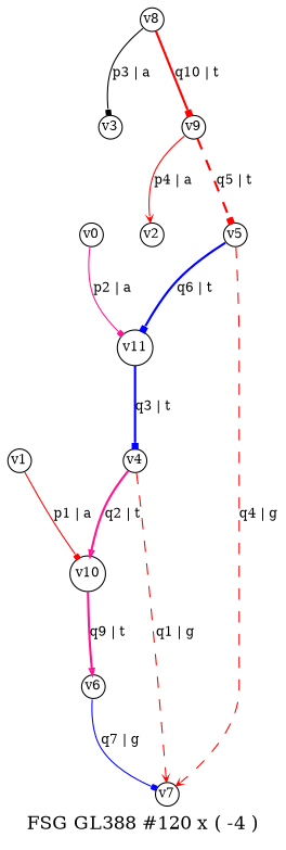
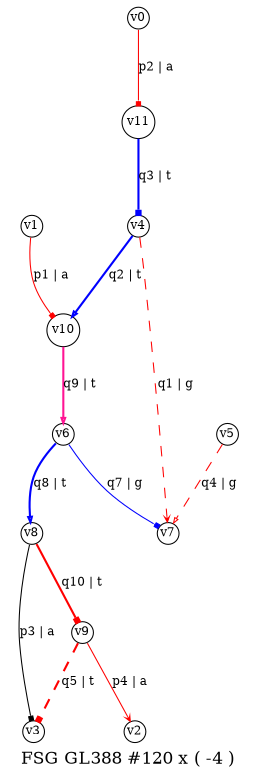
  digraph {
    fontsize=10
    label="FSG GL388 #120 x ( -4 )"
    noverlap=scale
    overall_factor="NumeratorDependentGrouping(388,1,AntiFermionSpinSumSign(1)*AutG(1)^-1*ExternalFermionOrderingSign(1)*InternalFermionLoopSign(-1)*NumeratorIndependentSymmetryGrouping(2))+NumeratorDependentGrouping(389,1,AntiFermionSpinSumSign(1)*AutG(1)^-1*ExternalFermionOrderingSign(1)*InternalFermionLoopSign(-1)*NumeratorIndependentSymmetryGrouping(2))"
    overall_factor_evaluated=-4
    node [fontsize=7 margin=0 penwidth=0.6 shape=circle]
    edge [arrowhead=box arrowsize=0.3 color=red fontsize=7 penwidth=0.6 style=solid]
    v1 [height=0.01]
    v10 [height=0.01]
    v6 [height=0.01]
    v8 [height=0.01]
    v7 [height=0.01]
    v0 [height=0.01]
    v11 [height=0.01]
    v4 [height=0.01]
    v3 [height=0.01]
    v9 [height=0.01]
    v2 [height=0.01]
    v5 [height=0.01]
    v1 -> v10 [label="p1 | a"]
    v10 -> v6 [arrowhead=onormal color=deeppink label="q9 | t" penwidth=1.2]
+   v6 -> v8 [arrowhead=onormal color=blue label="q8 | t" penwidth=1.2]
    v6 -> v7 [color=blue label="q7 | g"]
    v8 -> v3 [color=black label="p3 | a"]
    v8 -> v9 [label="q10 | t" penwidth=1.2]
-   v0 -> v11 [color=deeppink label="p2 | a"]
+   v0 -> v11 [label="p2 | a"]
    v11 -> v4 [color=blue label="q3 | t" penwidth=1.2]
-   v4 -> v10 [arrowhead=onormal color=deeppink label="q2 | t" penwidth=1.2]
+   v4 -> v10 [arrowhead=onormal color=blue label="q2 | t" penwidth=1.2]
    v4 -> v7 [arrowhead=vee label="q1 | g" style=dashed]
    v9 -> v2 [arrowhead=vee label="p4 | a"]
-   v9 -> v5 [label="q5 | t" penwidth=1.2 style=dashed]
-   v5 -> v7 [arrowhead=vee label="q4 | g" style=dashed]
-   v5 -> v11 [color=blue label="q6 | t" penwidth=1.2]
+   v9 -> v3 [label="q5 | t" penwidth=1.2 style=dashed]
+   v5 -> v7 [arrowhead=onormal label="q4 | g" style=dashed]
  }
